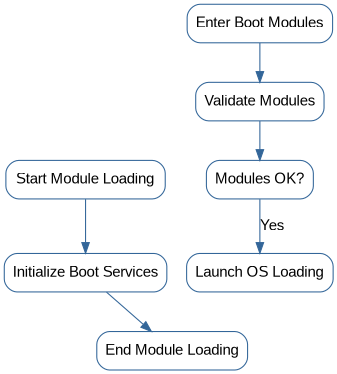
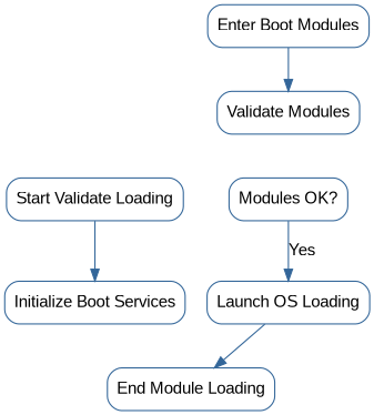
  digraph {
    bgcolor=white
    rankdir=TB
    node [color="#336699" fillcolor="#CCE5FF" fontname=Arial shape=box style=rounded]
    edge [color="#336699" fontname=Arial]
-   n1 [label="Start Module Loading"]
+   n1 [label="Start Validate Loading"]
    n2 [label="Initialize Boot Services"]
    n3 [label="Enter Boot Modules"]
    n4 [label="Validate Modules"]
    n5 [label="Modules OK?"]
    n6 [label="Launch OS Loading"]
    n7 [label="End Module Loading"]
    n1 -> n2
    n3 -> n4
-   n4 -> n5
    n5 -> n6 [label=Yes]
-   n2 -> n7
+   n6 -> n7
  }
